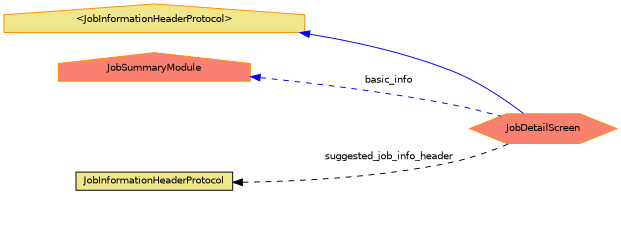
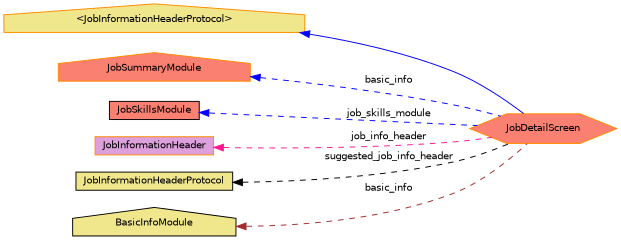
  digraph {
    rankdir=LR
    node [color=darkorange fillcolor=salmon fontname=Helvetica fontsize=10 shape=house style=filled]
    edge [color=blue dir=back fontname=Helvetica fontsize=10 labelfontname=Helvetica labelfontsize=10 style=dashed]
    n1 [fontcolor=black height=0.2 label=JobDetailScreen shape=hexagon width=0.4]
    n2 [fillcolor=khaki height=0.2 label="\<JobInformationHeaderProtocol\>" width=0.4]
    n3 [height=0.2 label=JobSummaryModule width=0.4]
+   n4 [color=black height=0.2 label=JobSkillsModule shape=box width=0.4]
+   n5 [fillcolor=plum height=0.2 label=JobInformationHeader shape=box width=0.4]
    n6 [color=black fillcolor=khaki height=0.2 label=JobInformationHeaderProtocol shape=box width=0.4]
+   n7 [color=black fillcolor=khaki height=0.2 label=BasicInfoModule width=0.4]
    n2 -> n1 [style=solid]
    n3 -> n1 [label=" basic_info"]
+   n4 -> n1 [label=" job_skills_module"]
+   n5 -> n1 [color=deeppink label=" job_info_header"]
    n6 -> n1 [color=black label=" suggested_job_info_header"]
+   n7 -> n1 [color=brown label=" basic_info"]
  }
